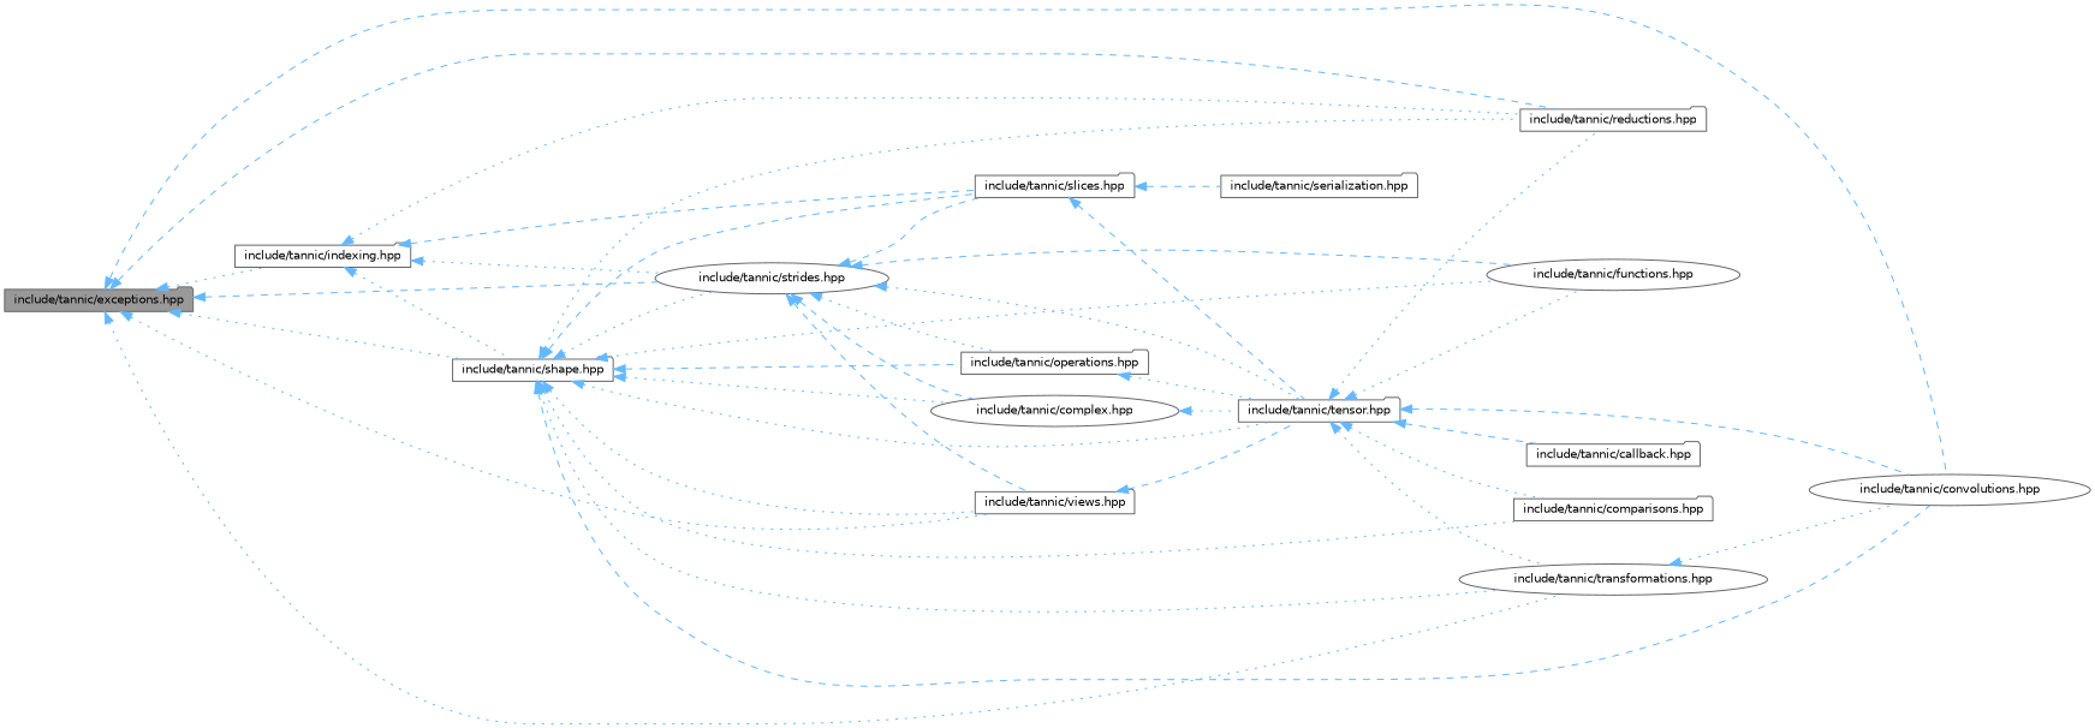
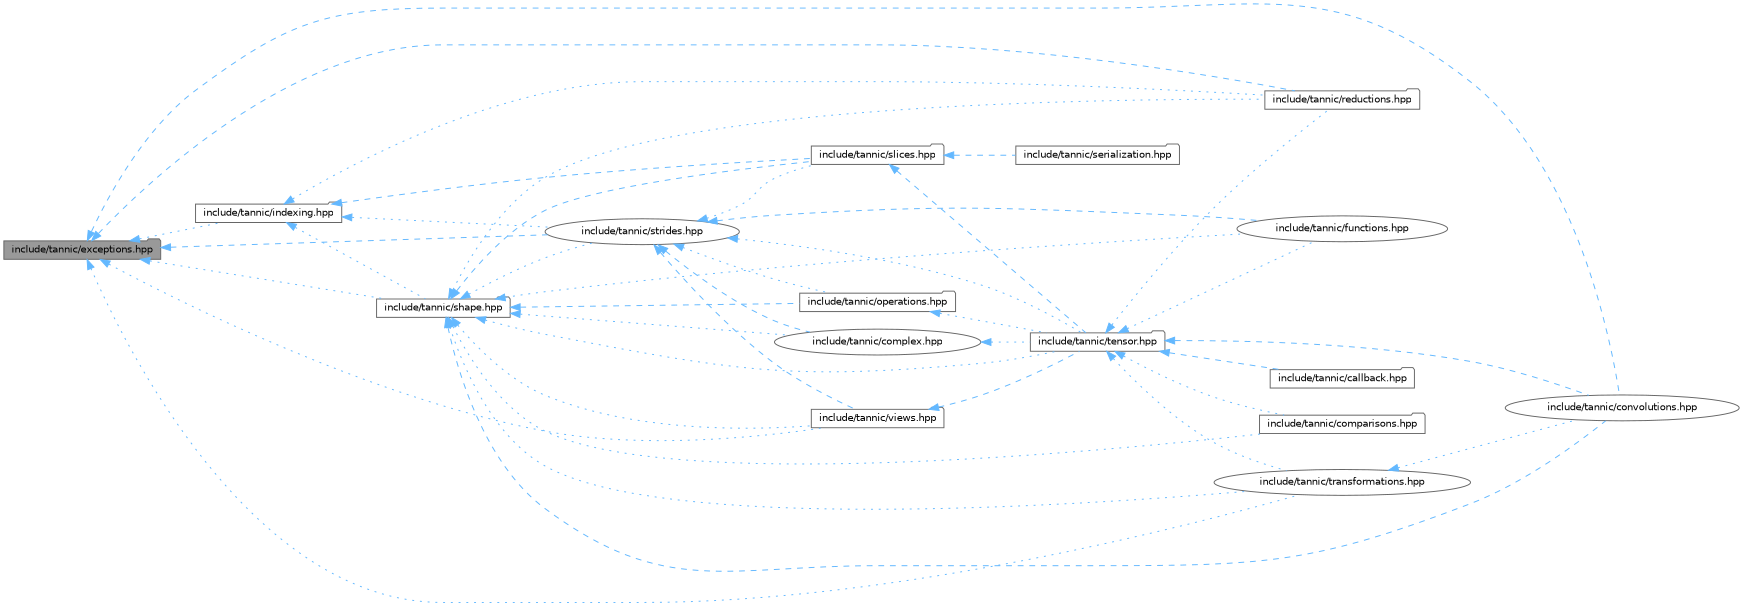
  digraph {
    fontname="DejaVu Sans"
    rankdir=LR
    node [color=grey40 fillcolor=white fontname="DejaVu Sans" fontsize=10 shape=folder style=filled]
    edge [color=steelblue1 dir=back fontname="DejaVu Sans" fontsize=10 labelfontname=Helvetica labelfontsize=10 style=dotted]
    n1 [color=gray40 fillcolor=grey60 fontcolor=black height=0.2 label="include/tannic/exceptions.hpp" width=0.4]
    n2 [height=0.2 label="include/tannic/convolutions.hpp" shape=ellipse width=0.4]
    n3 [height=0.2 label="include/tannic/indexing.hpp" width=0.4]
    n4 [height=0.2 label="include/tannic/reductions.hpp" width=0.4]
    n5 [height=0.2 label="include/tannic/shape.hpp" width=0.4]
    n6 [height=0.2 label="include/tannic/transformations.hpp" shape=ellipse width=0.4]
    n7 [height=0.2 label="include/tannic/strides.hpp" shape=ellipse width=0.4]
    n8 [height=0.2 label="include/tannic/views.hpp" width=0.4]
    n9 [height=0.2 label="include/tannic/slices.hpp" width=0.4]
    n10 [height=0.2 label="include/tannic/comparisons.hpp" width=0.4]
    n11 [height=0.2 label="include/tannic/complex.hpp" shape=ellipse width=0.4]
    n12 [height=0.2 label="include/tannic/tensor.hpp" width=0.4]
    n13 [height=0.2 label="include/tannic/functions.hpp" shape=ellipse width=0.4]
    n14 [height=0.2 label="include/tannic/operations.hpp" width=0.4]
    n15 [height=0.2 label="include/tannic/serialization.hpp" width=0.4]
    n16 [height=0.2 label="include/tannic/callback.hpp" width=0.4]
    n1 -> n2 [style=dashed]
    n1 -> n3
    n1 -> n4 [style=dashed]
    n1 -> n5
    n1 -> n6
    n1 -> n7 [style=dashed]
    n1 -> n8
    n3 -> n4
    n3 -> n5
    n3 -> n7
    n3 -> n9 [style=dashed]
    n5 -> n2 [style=dashed]
    n5 -> n4
    n5 -> n6
    n5 -> n7
    n5 -> n8
    n5 -> n9 [style=dashed]
    n5 -> n10
    n5 -> n11
    n5 -> n12
    n5 -> n13
    n5 -> n14 [style=dashed]
    n6 -> n2
    n7 -> n8 [style=dashed]
-   n7 -> n9 [style=dashed]
+   n7 -> n9
    n7 -> n11 [style=dashed]
    n7 -> n12
    n7 -> n13 [style=dashed]
    n7 -> n14
    n8 -> n12 [style=dashed]
    n9 -> n12 [style=dashed]
    n9 -> n15 [style=dashed]
    n11 -> n12
    n12 -> n2 [style=dashed]
    n12 -> n4
    n12 -> n6
    n12 -> n10
    n12 -> n13
    n12 -> n16 [style=dashed]
    n14 -> n12
  }
